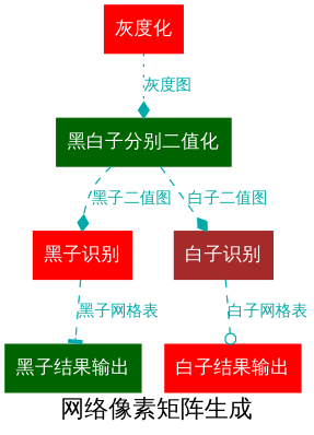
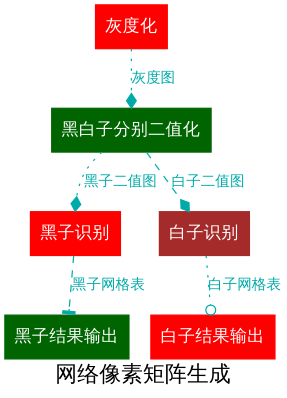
  digraph {
    fontname="Playfair Display"
    fontsize=18
    label="网络像素矩阵生成"
    rankdir=TB
    node [color=red fontcolor=white fontname="Playfair Display" fontsize=14 shape=box style=filled]
    edge [arrowhead=diamond color="#00AAAA" fontcolor="#00AAAA" fontname="Playfair Display" fontsize=12 style=dashed]
    n1 [label="灰度化"]
    n2 [color=darkgreen label="黑白子分别二值化"]
    n3 [label="黑子识别"]
    n4 [color=brown label="白子识别"]
    n5 [color=darkgreen label="黑子结果输出"]
    n6 [label="白子结果输出"]
    n1 -> n2 [label="灰度图" style=dotted]
-   n2 -> n3 [label="黑子二值图"]
+   n2 -> n3 [label="黑子二值图" style=dotted]
    n2 -> n4 [label="白子二值图"]
    n3 -> n5 [arrowhead=tee label="黑子网格表"]
-   n4 -> n6 [arrowhead=odot label="白子网格表"]
+   n4 -> n6 [arrowhead=odot label="白子网格表" style=dotted]
  }
